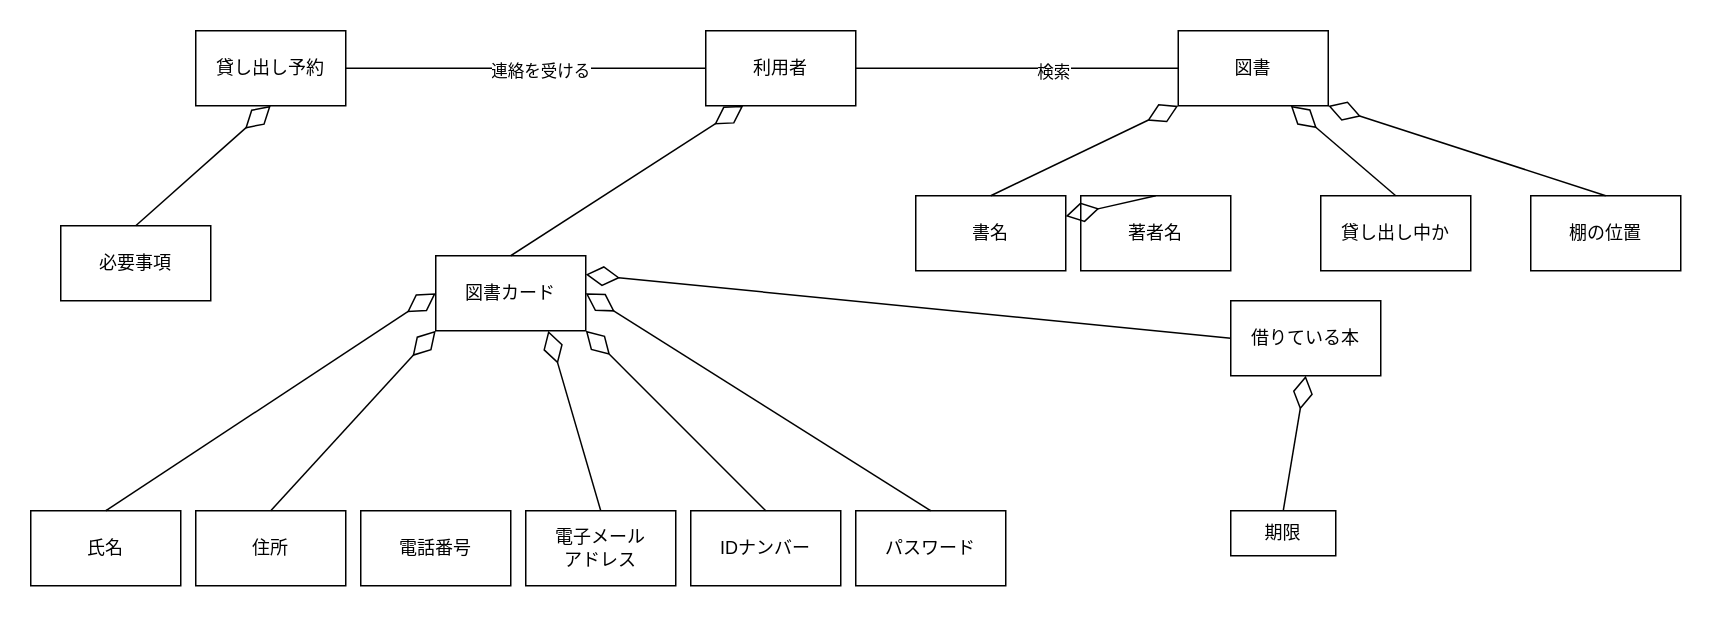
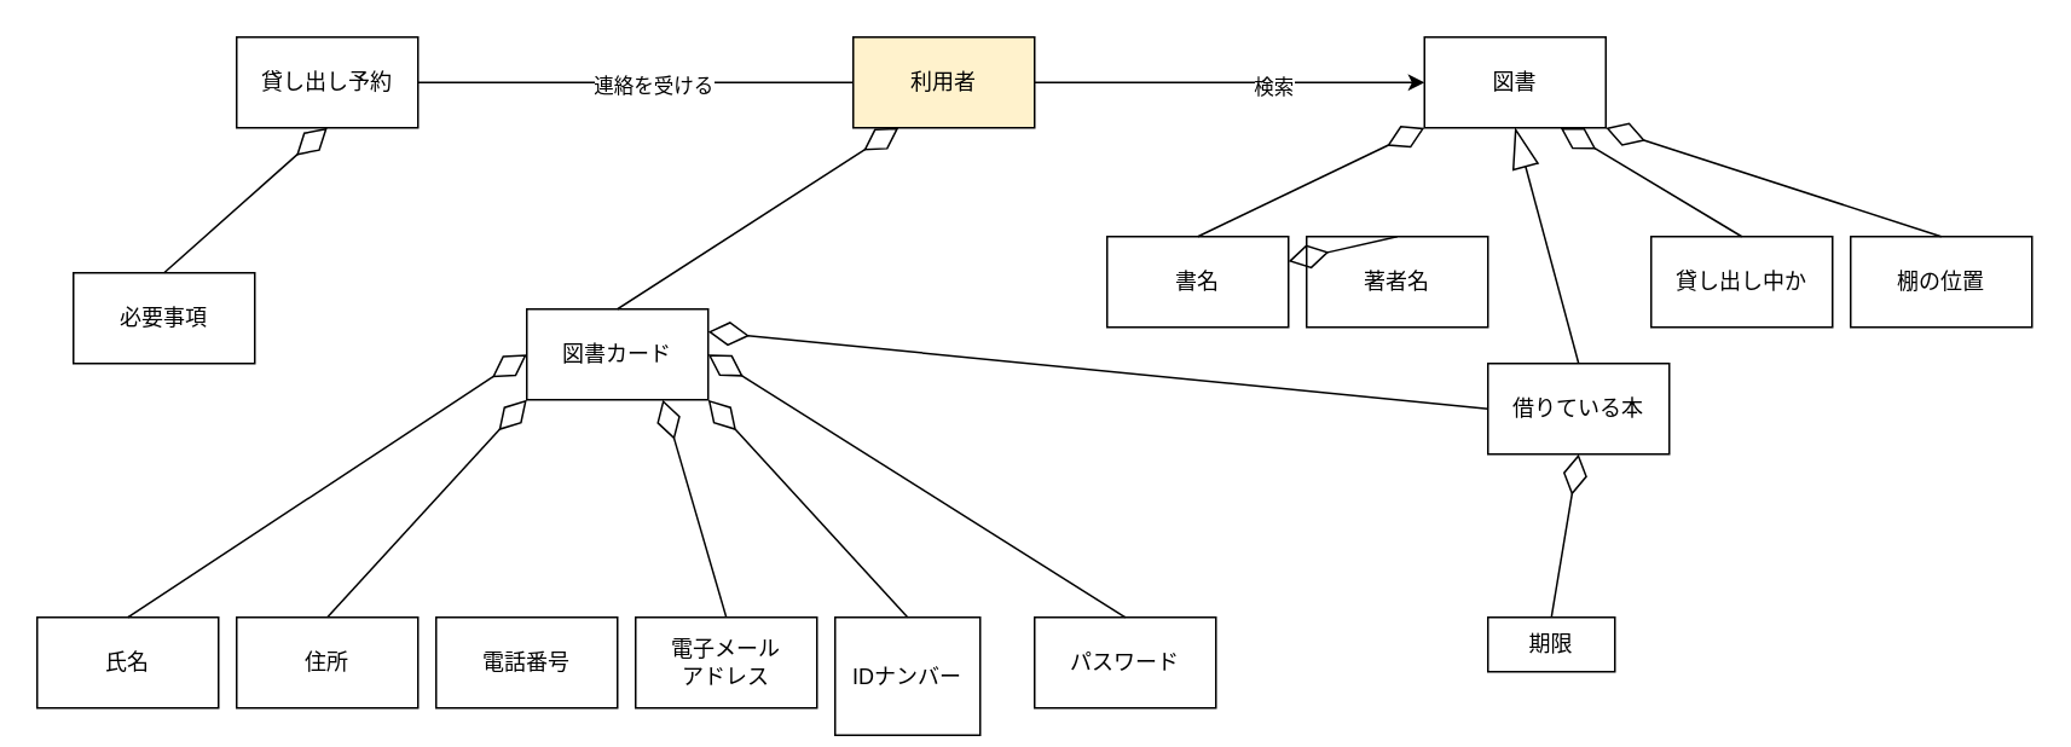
  <mxCell id="0" />
  <mxCell id="1" parent="0" />
  <mxCell id="2" value="図書カード" style="rounded=0;whiteSpace=wrap;html=1;" vertex="1" parent="1"><mxGeometry x="290" y="170" width="100" height="50" as="geometry" /></mxCell>
  <mxCell id="3" value="氏名" style="rounded=0;whiteSpace=wrap;html=1;" vertex="1" parent="1"><mxGeometry x="20" y="340" width="100" height="50" as="geometry" /></mxCell>
- <mxCell id="4" value="利用者" style="rounded=0;whiteSpace=wrap;html=1;" vertex="1" parent="1"><mxGeometry x="470" y="20" width="100" height="50" as="geometry" /></mxCell>
+ <mxCell id="4" value="利用者" style="rounded=0;whiteSpace=wrap;html=1;fillColor=#fff2cc;" vertex="1" parent="1"><mxGeometry x="470" y="20" width="100" height="50" as="geometry" /></mxCell>
  <mxCell id="5" value="パスワード" style="rounded=0;whiteSpace=wrap;html=1;" vertex="1" parent="1"><mxGeometry x="570" y="340" width="100" height="50" as="geometry" /></mxCell>
- <mxCell id="6" value="IDナンバー" style="rounded=0;whiteSpace=wrap;html=1;" vertex="1" parent="1"><mxGeometry x="460" y="340" width="100" height="50" as="geometry" /></mxCell>
+ <mxCell id="6" value="IDナンバー" style="rounded=0;whiteSpace=wrap;html=1;" vertex="1" parent="1"><mxGeometry x="460" y="340" width="80" height="65" as="geometry" /></mxCell>
  <mxCell id="7" value="電子メール&lt;br&gt;アドレス" style="rounded=0;whiteSpace=wrap;html=1;" vertex="1" parent="1"><mxGeometry x="350" y="340" width="100" height="50" as="geometry" /></mxCell>
  <mxCell id="8" value="電話番号" style="rounded=0;whiteSpace=wrap;html=1;" vertex="1" parent="1"><mxGeometry x="240" y="340" width="100" height="50" as="geometry" /></mxCell>
  <mxCell id="9" value="住所" style="rounded=0;whiteSpace=wrap;html=1;" vertex="1" parent="1"><mxGeometry x="130" y="340" width="100" height="50" as="geometry" /></mxCell>
  <mxCell id="10" value="" style="endArrow=diamondThin;html=1;rounded=0;entryX=0;entryY=0.5;entryDx=0;entryDy=0;exitX=0.5;exitY=0;exitDx=0;exitDy=0;endSize=20;endFill=0;" edge="1" parent="1" source="3" target="2"><mxGeometry width="50" height="50" relative="1" as="geometry"><mxPoint x="280" y="320" as="sourcePoint" /><mxPoint x="330" y="270" as="targetPoint" /></mxGeometry></mxCell>
  <mxCell id="11" value="" style="endArrow=diamondThin;html=1;rounded=0;entryX=0;entryY=1;entryDx=0;entryDy=0;exitX=0.5;exitY=0;exitDx=0;exitDy=0;endSize=20;endFill=0;" edge="1" parent="1" source="9" target="2"><mxGeometry width="50" height="50" relative="1" as="geometry"><mxPoint x="260" y="350" as="sourcePoint" /><mxPoint x="490" y="280" as="targetPoint" /></mxGeometry></mxCell>
  <mxCell id="12" value="" style="endArrow=diamondThin;html=1;rounded=0;entryX=0.75;entryY=1;entryDx=0;entryDy=0;exitX=0.5;exitY=0;exitDx=0;exitDy=0;endSize=20;endFill=0;" edge="1" parent="1" source="7" target="2"><mxGeometry width="50" height="50" relative="1" as="geometry"><mxPoint x="470" y="370" as="sourcePoint" /><mxPoint x="700" y="300" as="targetPoint" /></mxGeometry></mxCell>
  <mxCell id="13" value="" style="endArrow=diamondThin;html=1;rounded=0;entryX=1;entryY=1;entryDx=0;entryDy=0;exitX=0.5;exitY=0;exitDx=0;exitDy=0;endSize=20;endFill=0;" edge="1" parent="1" source="6" target="2"><mxGeometry width="50" height="50" relative="1" as="geometry"><mxPoint x="500" y="350" as="sourcePoint" /><mxPoint x="730" y="280" as="targetPoint" /></mxGeometry></mxCell>
  <mxCell id="14" value="" style="endArrow=diamondThin;html=1;rounded=0;entryX=1;entryY=0.5;entryDx=0;entryDy=0;exitX=0.5;exitY=0;exitDx=0;exitDy=0;endSize=20;endFill=0;" edge="1" parent="1" source="5" target="2"><mxGeometry width="50" height="50" relative="1" as="geometry"><mxPoint x="560" y="360" as="sourcePoint" /><mxPoint x="790" y="290" as="targetPoint" /></mxGeometry></mxCell>
  <mxCell id="15" value="貸し出し予約" style="rounded=0;whiteSpace=wrap;html=1;" vertex="1" parent="1"><mxGeometry x="130" y="20" width="100" height="50" as="geometry" /></mxCell>
  <mxCell id="16" value="借りている本" style="rounded=0;whiteSpace=wrap;html=1;" vertex="1" parent="1"><mxGeometry x="820" y="200" width="100" height="50" as="geometry" /></mxCell>
  <mxCell id="17" value="" style="endArrow=none;html=1;rounded=0;entryX=0;entryY=0.5;entryDx=0;entryDy=0;exitX=1;exitY=0.5;exitDx=0;exitDy=0;endSize=20;endFill=0;" edge="1" parent="1" source="15" target="4"><mxGeometry width="50" height="50" relative="1" as="geometry"><mxPoint x="390" y="440" as="sourcePoint" /><mxPoint x="30" y="30" as="targetPoint" /></mxGeometry></mxCell>
  <mxCell id="18" value="連絡を受ける" style="edgeLabel;html=1;align=center;verticalAlign=middle;resizable=0;points=[];" vertex="1" connectable="0" parent="17"><mxGeometry x="0.078" y="-1" relative="1" as="geometry"><mxPoint as="offset" /></mxGeometry></mxCell>
  <mxCell id="19" value="期限" style="rounded=0;whiteSpace=wrap;html=1;" vertex="1" parent="1"><mxGeometry x="820" y="340" width="70" height="30" as="geometry" /></mxCell>
  <mxCell id="20" value="" style="endArrow=diamondThin;html=1;rounded=0;exitX=0.5;exitY=0;exitDx=0;exitDy=0;endSize=20;endFill=0;entryX=0.5;entryY=1;entryDx=0;entryDy=0;" edge="1" parent="1" source="19" target="16"><mxGeometry width="50" height="50" relative="1" as="geometry"><mxPoint x="925" y="300" as="sourcePoint" /><mxPoint x="970" y="270" as="targetPoint" /></mxGeometry></mxCell>
  <mxCell id="21" value="" style="endArrow=diamondThin;html=1;rounded=0;entryX=0.25;entryY=1;entryDx=0;entryDy=0;exitX=0.5;exitY=0;exitDx=0;exitDy=0;endSize=20;endFill=0;" edge="1" parent="1" source="2" target="4"><mxGeometry width="50" height="50" relative="1" as="geometry"><mxPoint x="490" y="385" as="sourcePoint" /><mxPoint x="260" y="240" as="targetPoint" /></mxGeometry></mxCell>
  <mxCell id="22" value="図書" style="rounded=0;whiteSpace=wrap;html=1;" vertex="1" parent="1"><mxGeometry x="785" y="20" width="100" height="50" as="geometry" /></mxCell>
  <mxCell id="23" value="書名" style="rounded=0;whiteSpace=wrap;html=1;" vertex="1" parent="1"><mxGeometry x="610" y="130" width="100" height="50" as="geometry" /></mxCell>
  <mxCell id="24" value="著者名" style="rounded=0;whiteSpace=wrap;html=1;" vertex="1" parent="1"><mxGeometry x="720" y="130" width="100" height="50" as="geometry" /></mxCell>
- <mxCell id="25" value="" style="endArrow=none;html=1;rounded=0;entryX=0;entryY=0.5;entryDx=0;entryDy=0;exitX=1;exitY=0.5;exitDx=0;exitDy=0;" edge="1" parent="1" source="4" target="22"><mxGeometry width="50" height="50" relative="1" as="geometry"><mxPoint x="740" y="160" as="sourcePoint" /><mxPoint x="790" y="110" as="targetPoint" /></mxGeometry></mxCell>
+ <mxCell id="25" value="" style="endArrow=classic;html=1;rounded=0;entryX=0;entryY=0.5;entryDx=0;entryDy=0;exitX=1;exitY=0.5;exitDx=0;exitDy=0;" edge="1" parent="1" source="4" target="22"><mxGeometry width="50" height="50" relative="1" as="geometry"><mxPoint x="740" y="160" as="sourcePoint" /><mxPoint x="790" y="110" as="targetPoint" /></mxGeometry></mxCell>
  <mxCell id="26" value="検索" style="edgeLabel;html=1;align=center;verticalAlign=middle;resizable=0;points=[];" vertex="1" connectable="0" parent="25"><mxGeometry x="0.214" y="-2" relative="1" as="geometry"><mxPoint as="offset" /></mxGeometry></mxCell>
  <mxCell id="27" value="" style="endArrow=diamondThin;html=1;rounded=0;exitX=0.5;exitY=0;exitDx=0;exitDy=0;endSize=20;endFill=0;" edge="1" parent="1" source="24" target="23"><mxGeometry width="50" height="50" relative="1" as="geometry"><mxPoint x="770" y="320" as="sourcePoint" /><mxPoint x="515" y="110" as="targetPoint" /></mxGeometry></mxCell>
  <mxCell id="28" value="" style="endArrow=diamondThin;html=1;rounded=0;entryX=0;entryY=1;entryDx=0;entryDy=0;exitX=0.5;exitY=0;exitDx=0;exitDy=0;endSize=20;endFill=0;" edge="1" parent="1" source="23" target="22"><mxGeometry width="50" height="50" relative="1" as="geometry"><mxPoint x="770" y="320" as="sourcePoint" /><mxPoint x="515" y="110" as="targetPoint" /></mxGeometry></mxCell>
  <mxCell id="29" value="必要事項" style="rounded=0;whiteSpace=wrap;html=1;" vertex="1" parent="1"><mxGeometry x="40" y="150" width="100" height="50" as="geometry" /></mxCell>
  <mxCell id="30" value="" style="endArrow=diamondThin;html=1;rounded=0;entryX=0.5;entryY=1;entryDx=0;entryDy=0;exitX=0.5;exitY=0;exitDx=0;exitDy=0;endSize=20;endFill=0;" edge="1" parent="1" source="29" target="15"><mxGeometry width="50" height="50" relative="1" as="geometry"><mxPoint x="60" y="120" as="sourcePoint" /><mxPoint x="40" y="60" as="targetPoint" /></mxGeometry></mxCell>
- <mxCell id="31" value="貸し出し中か" style="rounded=0;whiteSpace=wrap;html=1;" vertex="1" parent="1"><mxGeometry x="880" y="130" width="100" height="50" as="geometry" /></mxCell>
+ <mxCell id="31" value="貸し出し中か" style="rounded=0;whiteSpace=wrap;html=1;" vertex="1" parent="1"><mxGeometry x="910" y="130" width="100" height="50" as="geometry" /></mxCell>
  <mxCell id="32" value="棚の位置" style="rounded=0;whiteSpace=wrap;html=1;" vertex="1" parent="1"><mxGeometry x="1020" y="130" width="100" height="50" as="geometry" /></mxCell>
  <mxCell id="33" value="" style="endArrow=diamondThin;html=1;rounded=0;entryX=1;entryY=1;entryDx=0;entryDy=0;exitX=0.5;exitY=0;exitDx=0;exitDy=0;endSize=20;endFill=0;" edge="1" parent="1" source="32" target="22"><mxGeometry width="50" height="50" relative="1" as="geometry"><mxPoint x="915" y="170" as="sourcePoint" /><mxPoint x="880" y="110" as="targetPoint" /></mxGeometry></mxCell>
  <mxCell id="34" value="" style="endArrow=diamondThin;html=1;rounded=0;entryX=0.75;entryY=1;entryDx=0;entryDy=0;exitX=0.5;exitY=0;exitDx=0;exitDy=0;endSize=20;endFill=0;" edge="1" parent="1" source="31" target="22"><mxGeometry width="50" height="50" relative="1" as="geometry"><mxPoint x="915" y="170" as="sourcePoint" /><mxPoint x="880" y="110" as="targetPoint" /></mxGeometry></mxCell>
  <mxCell id="35" value="" style="endArrow=diamondThin;html=1;rounded=0;entryX=1;entryY=0.25;entryDx=0;entryDy=0;exitX=0;exitY=0.5;exitDx=0;exitDy=0;endSize=20;endFill=0;" edge="1" parent="1" source="16" target="2"><mxGeometry width="50" height="50" relative="1" as="geometry"><mxPoint x="670" y="365" as="sourcePoint" /><mxPoint x="440" y="220" as="targetPoint" /></mxGeometry></mxCell>
+ <mxCell id="36" value="" style="endArrow=blockThin;html=1;rounded=0;entryX=0.5;entryY=1;entryDx=0;entryDy=0;exitX=0.5;exitY=0;exitDx=0;exitDy=0;endSize=20;endFill=0;" edge="1" parent="1" source="16" target="22"><mxGeometry width="50" height="50" relative="1" as="geometry"><mxPoint x="790" y="150" as="sourcePoint" /><mxPoint x="830" y="90" as="targetPoint" /></mxGeometry></mxCell>
